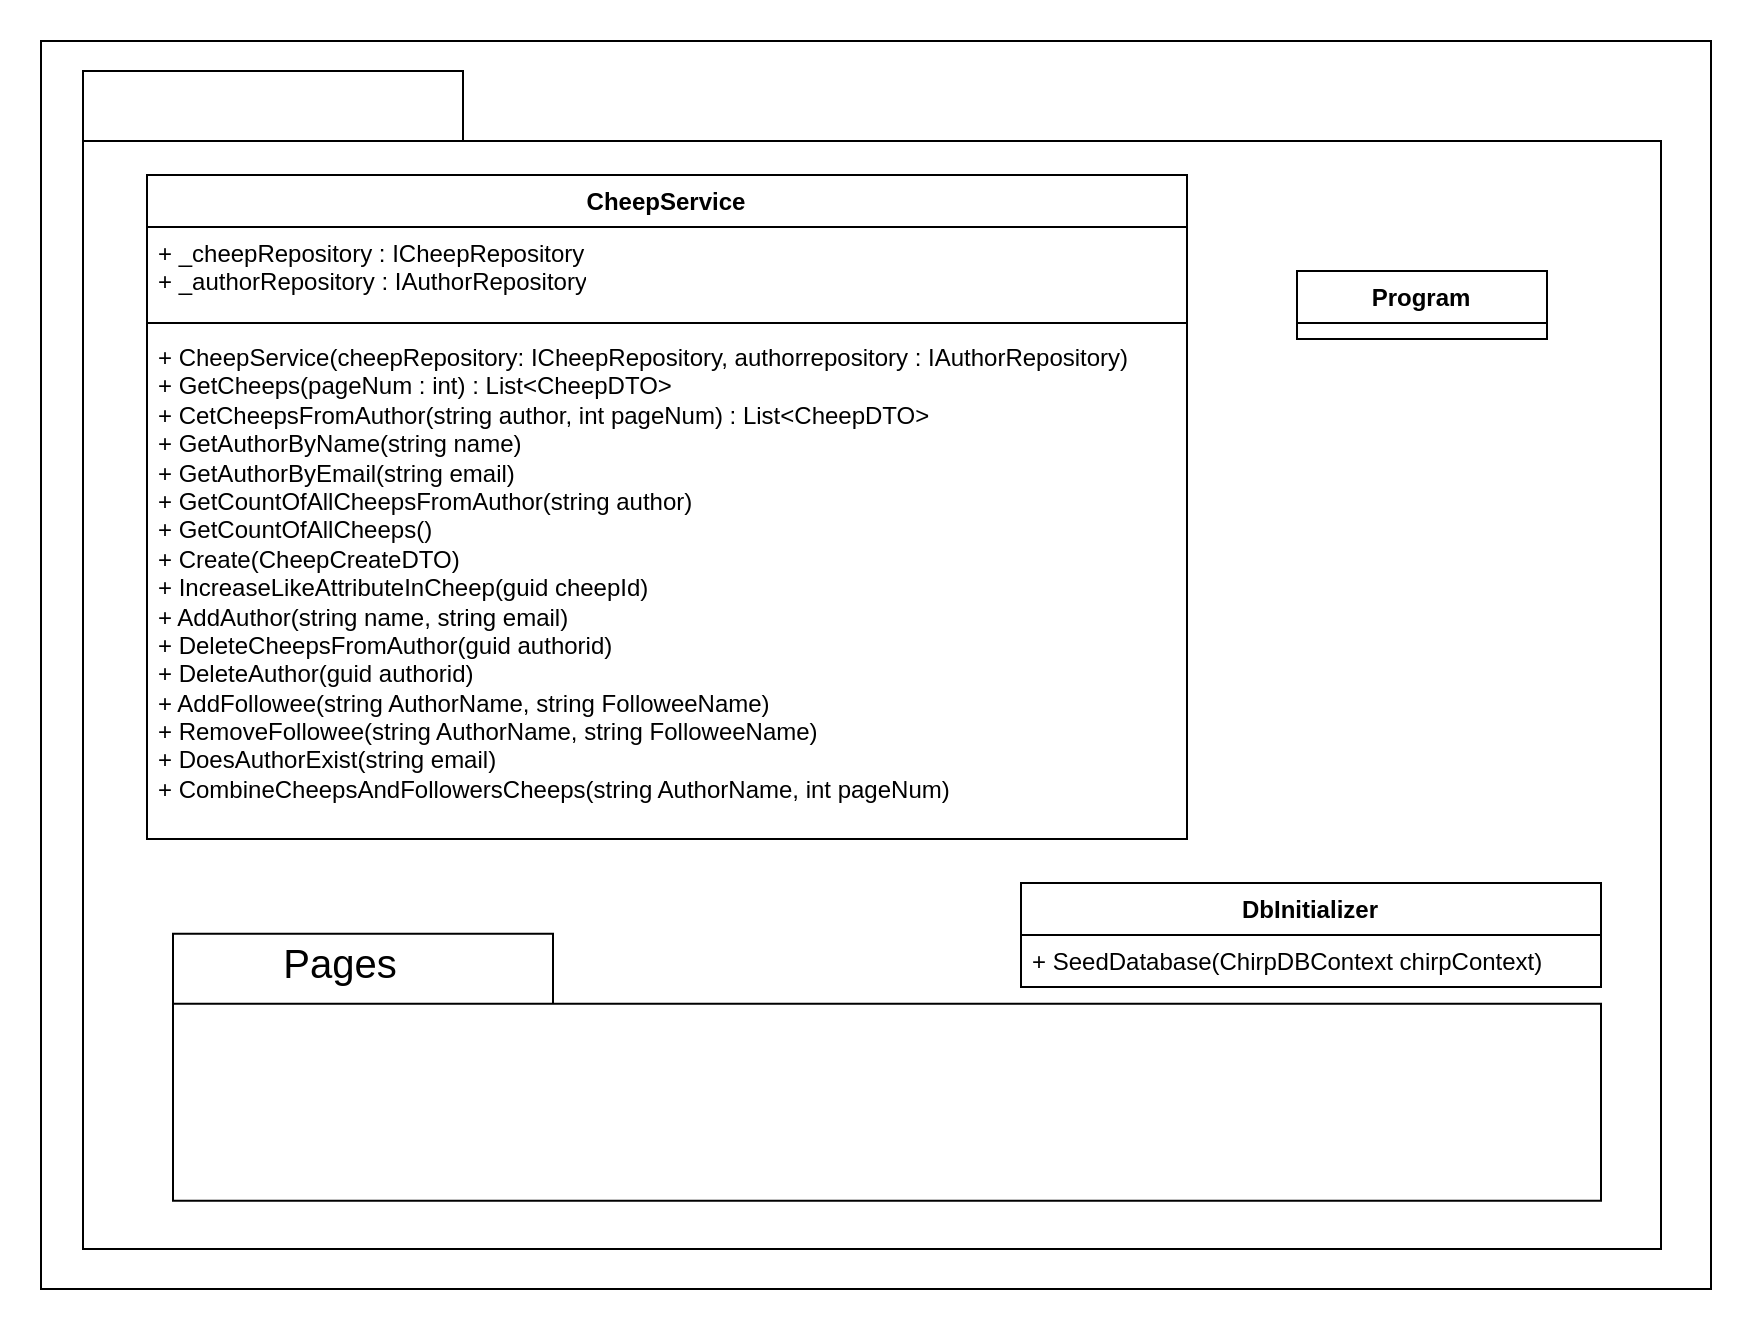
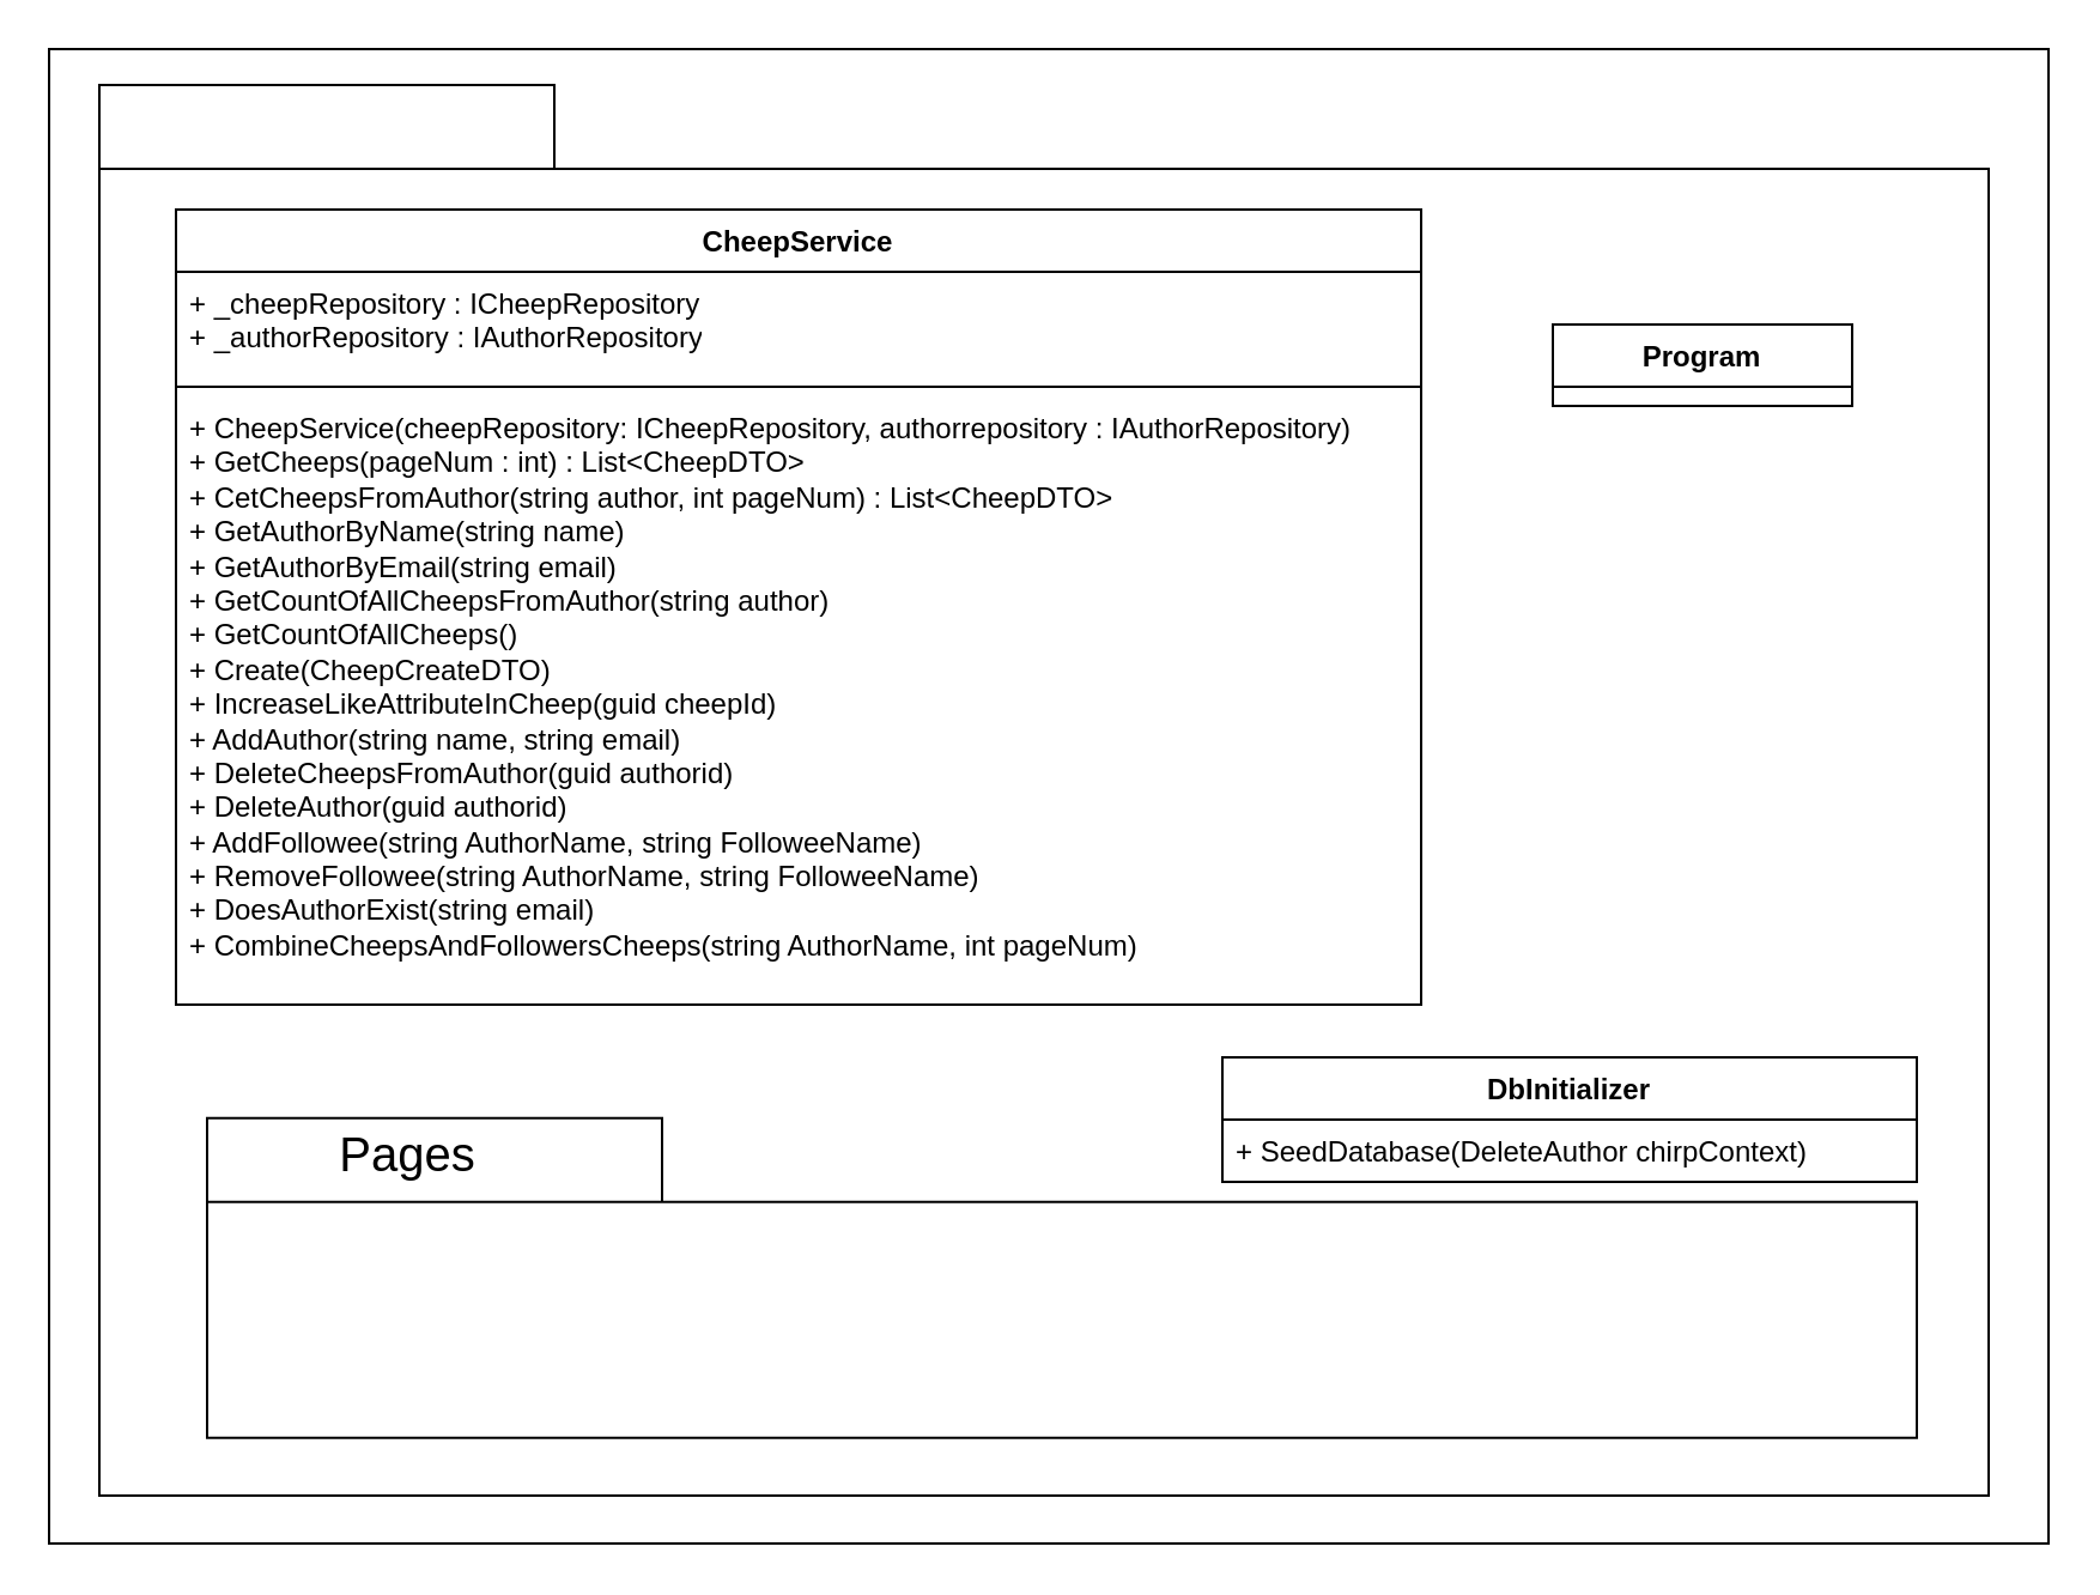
  <mxCell id="0" />
  <mxCell id="1" parent="0" />
  <mxCell id="2" value="" style="rounded=0;whiteSpace=wrap;html=1;fillColor=none;" parent="1" vertex="1"><mxGeometry x="20" y="20" width="835" height="624" as="geometry" /></mxCell>
  <mxCell id="3" value="" style="shape=folder;fontStyle=1;spacingTop=10;tabWidth=190;tabHeight=35;tabPosition=left;html=1;strokeColor=#000000;fillColor=none;" parent="1" vertex="1"><mxGeometry x="41" y="35" width="789" height="589" as="geometry" /></mxCell>
  <mxCell id="4" value="" style="shape=folder;fontStyle=1;spacingTop=10;tabWidth=190;tabHeight=35;tabPosition=left;html=1;strokeColor=#000000;fillColor=none;" parent="1" vertex="1"><mxGeometry x="86" y="466.37" width="714" height="133.5" as="geometry" /></mxCell>
  <mxCell id="5" value="&lt;font color=&quot;#000000&quot;&gt;DbInitializer&lt;/font&gt;" style="swimlane;fontStyle=1;align=center;verticalAlign=top;childLayout=stackLayout;horizontal=1;startSize=26;horizontalStack=0;resizeParent=1;resizeParentMax=0;resizeLast=0;collapsible=1;marginBottom=0;whiteSpace=wrap;html=1;strokeColor=#000000;fillColor=none;" parent="1" vertex="1"><mxGeometry x="510" y="441" width="290" height="52" as="geometry" /></mxCell>
- <mxCell id="6" value="&lt;font color=&quot;#000000&quot;&gt;+ SeedDatabase(ChirpDBContext chirpContext)&lt;/font&gt;" style="text;strokeColor=none;fillColor=none;align=left;verticalAlign=top;spacingLeft=4;spacingRight=4;overflow=hidden;rotatable=0;points=[[0,0.5],[1,0.5]];portConstraint=eastwest;whiteSpace=wrap;html=1;" parent="5" vertex="1"><mxGeometry y="26" width="290" height="26" as="geometry" /></mxCell>
+ <mxCell id="6" value="&lt;font color=&quot;#000000&quot;&gt;+ SeedDatabase(DeleteAuthor chirpContext)&lt;/font&gt;" style="text;strokeColor=none;fillColor=none;align=left;verticalAlign=top;spacingLeft=4;spacingRight=4;overflow=hidden;rotatable=0;points=[[0,0.5],[1,0.5]];portConstraint=eastwest;whiteSpace=wrap;html=1;" parent="5" vertex="1"><mxGeometry y="26" width="290" height="26" as="geometry" /></mxCell>
  <mxCell id="7" value="&lt;font color=&quot;#000000&quot; style=&quot;font-size: 20px;&quot;&gt;Pages&lt;/font&gt;" style="text;html=1;strokeColor=none;fillColor=none;align=center;verticalAlign=middle;whiteSpace=wrap;rounded=0;" parent="1" vertex="1"><mxGeometry x="140" y="466" width="60" height="30" as="geometry" /></mxCell>
  <mxCell id="8" value="&lt;font color=&quot;#000000&quot;&gt;CheepService&lt;/font&gt;" style="swimlane;fontStyle=1;align=center;verticalAlign=top;childLayout=stackLayout;horizontal=1;startSize=26;horizontalStack=0;resizeParent=1;resizeParentMax=0;resizeLast=0;collapsible=1;marginBottom=0;whiteSpace=wrap;html=1;strokeColor=#000000;fillColor=none;" parent="1" vertex="1"><mxGeometry x="73" y="87" width="520" height="332" as="geometry" /></mxCell>
  <mxCell id="9" value="&lt;font color=&quot;#000000&quot;&gt;+ _cheepRepository : ICheepRepository&lt;br&gt;+ _authorRepository : IAuthorRepository&lt;/font&gt;" style="text;strokeColor=none;fillColor=none;align=left;verticalAlign=top;spacingLeft=4;spacingRight=4;overflow=hidden;rotatable=0;points=[[0,0.5],[1,0.5]];portConstraint=eastwest;whiteSpace=wrap;html=1;" parent="8" vertex="1"><mxGeometry y="26" width="520" height="44" as="geometry" /></mxCell>
  <mxCell id="10" value="" style="line;strokeWidth=1;fillColor=none;align=left;verticalAlign=middle;spacingTop=-1;spacingLeft=3;spacingRight=3;rotatable=0;labelPosition=right;points=[];portConstraint=eastwest;strokeColor=inherit;" parent="8" vertex="1"><mxGeometry y="70" width="520" height="8" as="geometry" /></mxCell>
  <mxCell id="11" value="&lt;font color=&quot;#000000&quot;&gt;+ CheepService(&lt;/font&gt;&lt;span style=&quot;color: rgb(0, 0, 0);&quot;&gt;cheepRepository:&amp;nbsp;&lt;/span&gt;&lt;font color=&quot;#000000&quot;&gt;ICheepRepository, authorrepository :&amp;nbsp;&lt;/font&gt;&lt;span style=&quot;color: rgb(0, 0, 0);&quot;&gt;IAuthorRepository&lt;/span&gt;&lt;font color=&quot;#000000&quot;&gt;)&lt;br&gt;&lt;/font&gt;&lt;font color=&quot;#000000&quot;&gt;+ GetCheeps(pageNum :&amp;nbsp;&lt;/font&gt;&lt;span style=&quot;color: rgb(0, 0, 0);&quot;&gt;int&lt;/span&gt;&lt;font color=&quot;#000000&quot;&gt;) : List&amp;lt;CheepDTO&amp;gt;&lt;br&gt;+ CetCheepsFromAuthor(string author, int pageNum) : List&amp;lt;CheepDTO&amp;gt;&lt;br&gt;+ GetAuthorByName(string name)&lt;br&gt;+ GetAuthorByEmail(string email)&lt;br&gt;+ GetCountOfAllCheepsFromAuthor(string author)&lt;br&gt;+ GetCountOfAllCheeps()&lt;br&gt;+ Create(CheepCreateDTO)&lt;br&gt;+ IncreaseLikeAttributeInCheep(guid cheepId)&lt;br&gt;+ AddAuthor(string name, string email)&lt;br&gt;+ DeleteCheepsFromAuthor(guid authorid)&lt;br&gt;+ DeleteAuthor(guid authorid)&lt;br&gt;+ AddFollowee(string AuthorName, string FolloweeName)&lt;br&gt;+ RemoveFollowee(string AuthorName, string FolloweeName)&lt;br&gt;+ DoesAuthorExist(string email)&lt;br&gt;+ CombineCheepsAndFollowersCheeps(string AuthorName, int pageNum)&lt;br&gt;&lt;/font&gt;" style="text;strokeColor=none;fillColor=none;align=left;verticalAlign=top;spacingLeft=4;spacingRight=4;overflow=hidden;rotatable=0;points=[[0,0.5],[1,0.5]];portConstraint=eastwest;whiteSpace=wrap;html=1;" parent="8" vertex="1"><mxGeometry y="78" width="520" height="254" as="geometry" /></mxCell>
  <mxCell id="12" value="&lt;font color=&quot;#000000&quot;&gt;Program&lt;/font&gt;" style="swimlane;fontStyle=1;align=center;verticalAlign=top;childLayout=stackLayout;horizontal=1;startSize=26;horizontalStack=0;resizeParent=1;resizeParentMax=0;resizeLast=0;collapsible=1;marginBottom=0;whiteSpace=wrap;html=1;strokeColor=#000000;fillColor=none;" parent="1" vertex="1"><mxGeometry x="648" y="135" width="125" height="34" as="geometry" /></mxCell>
